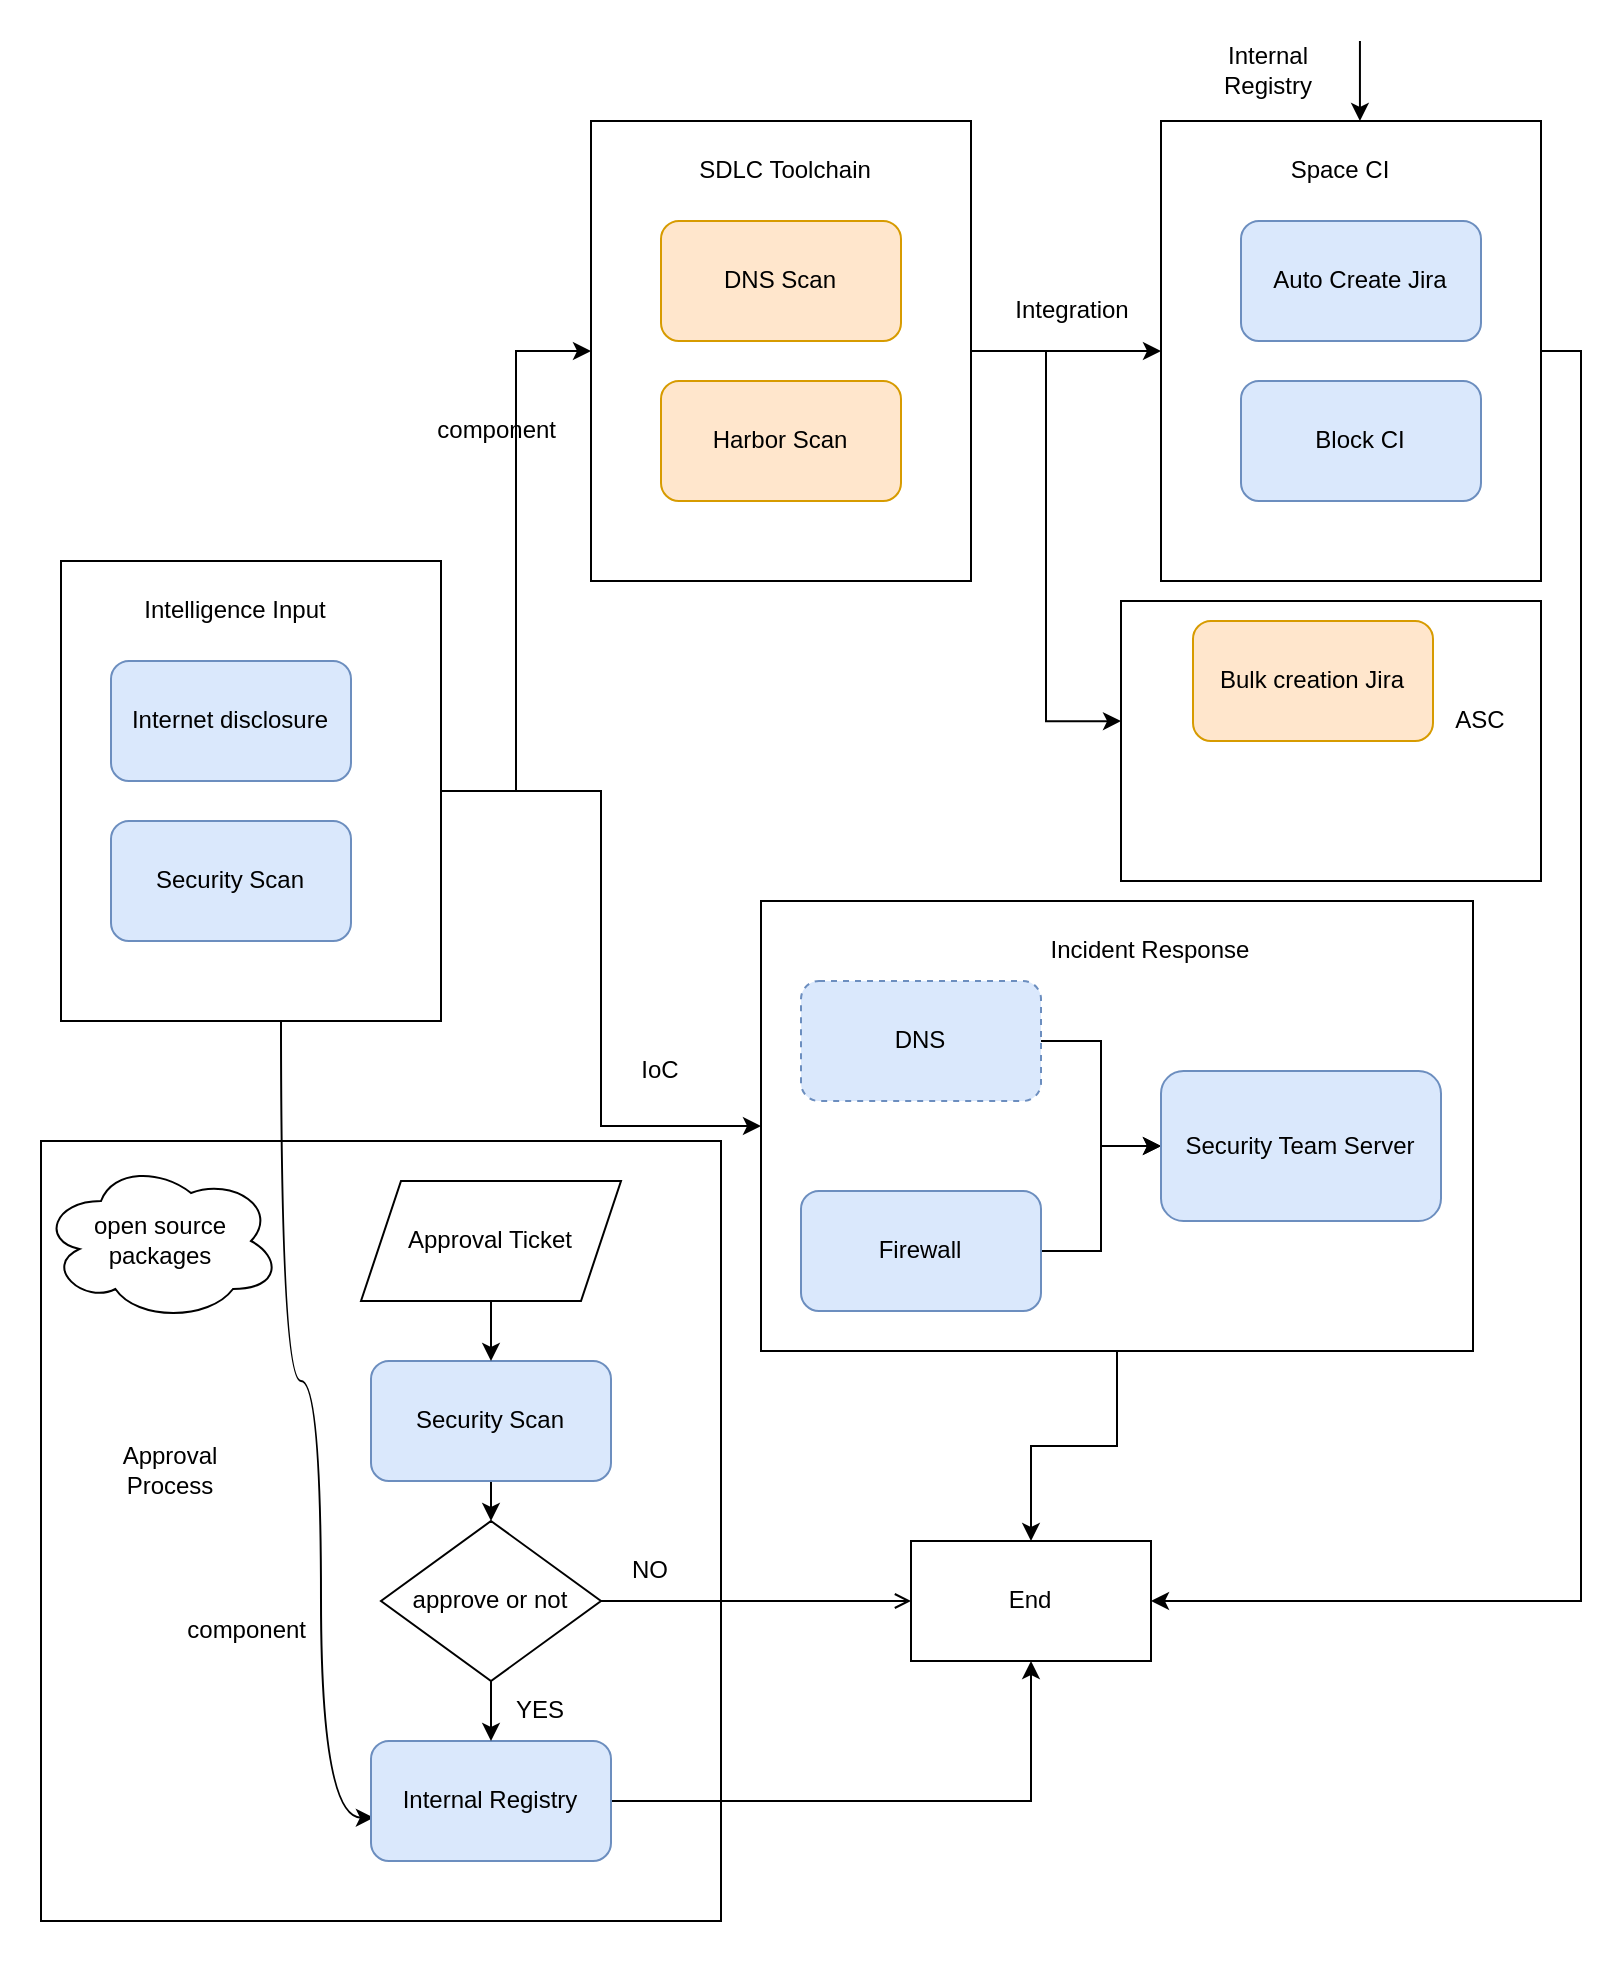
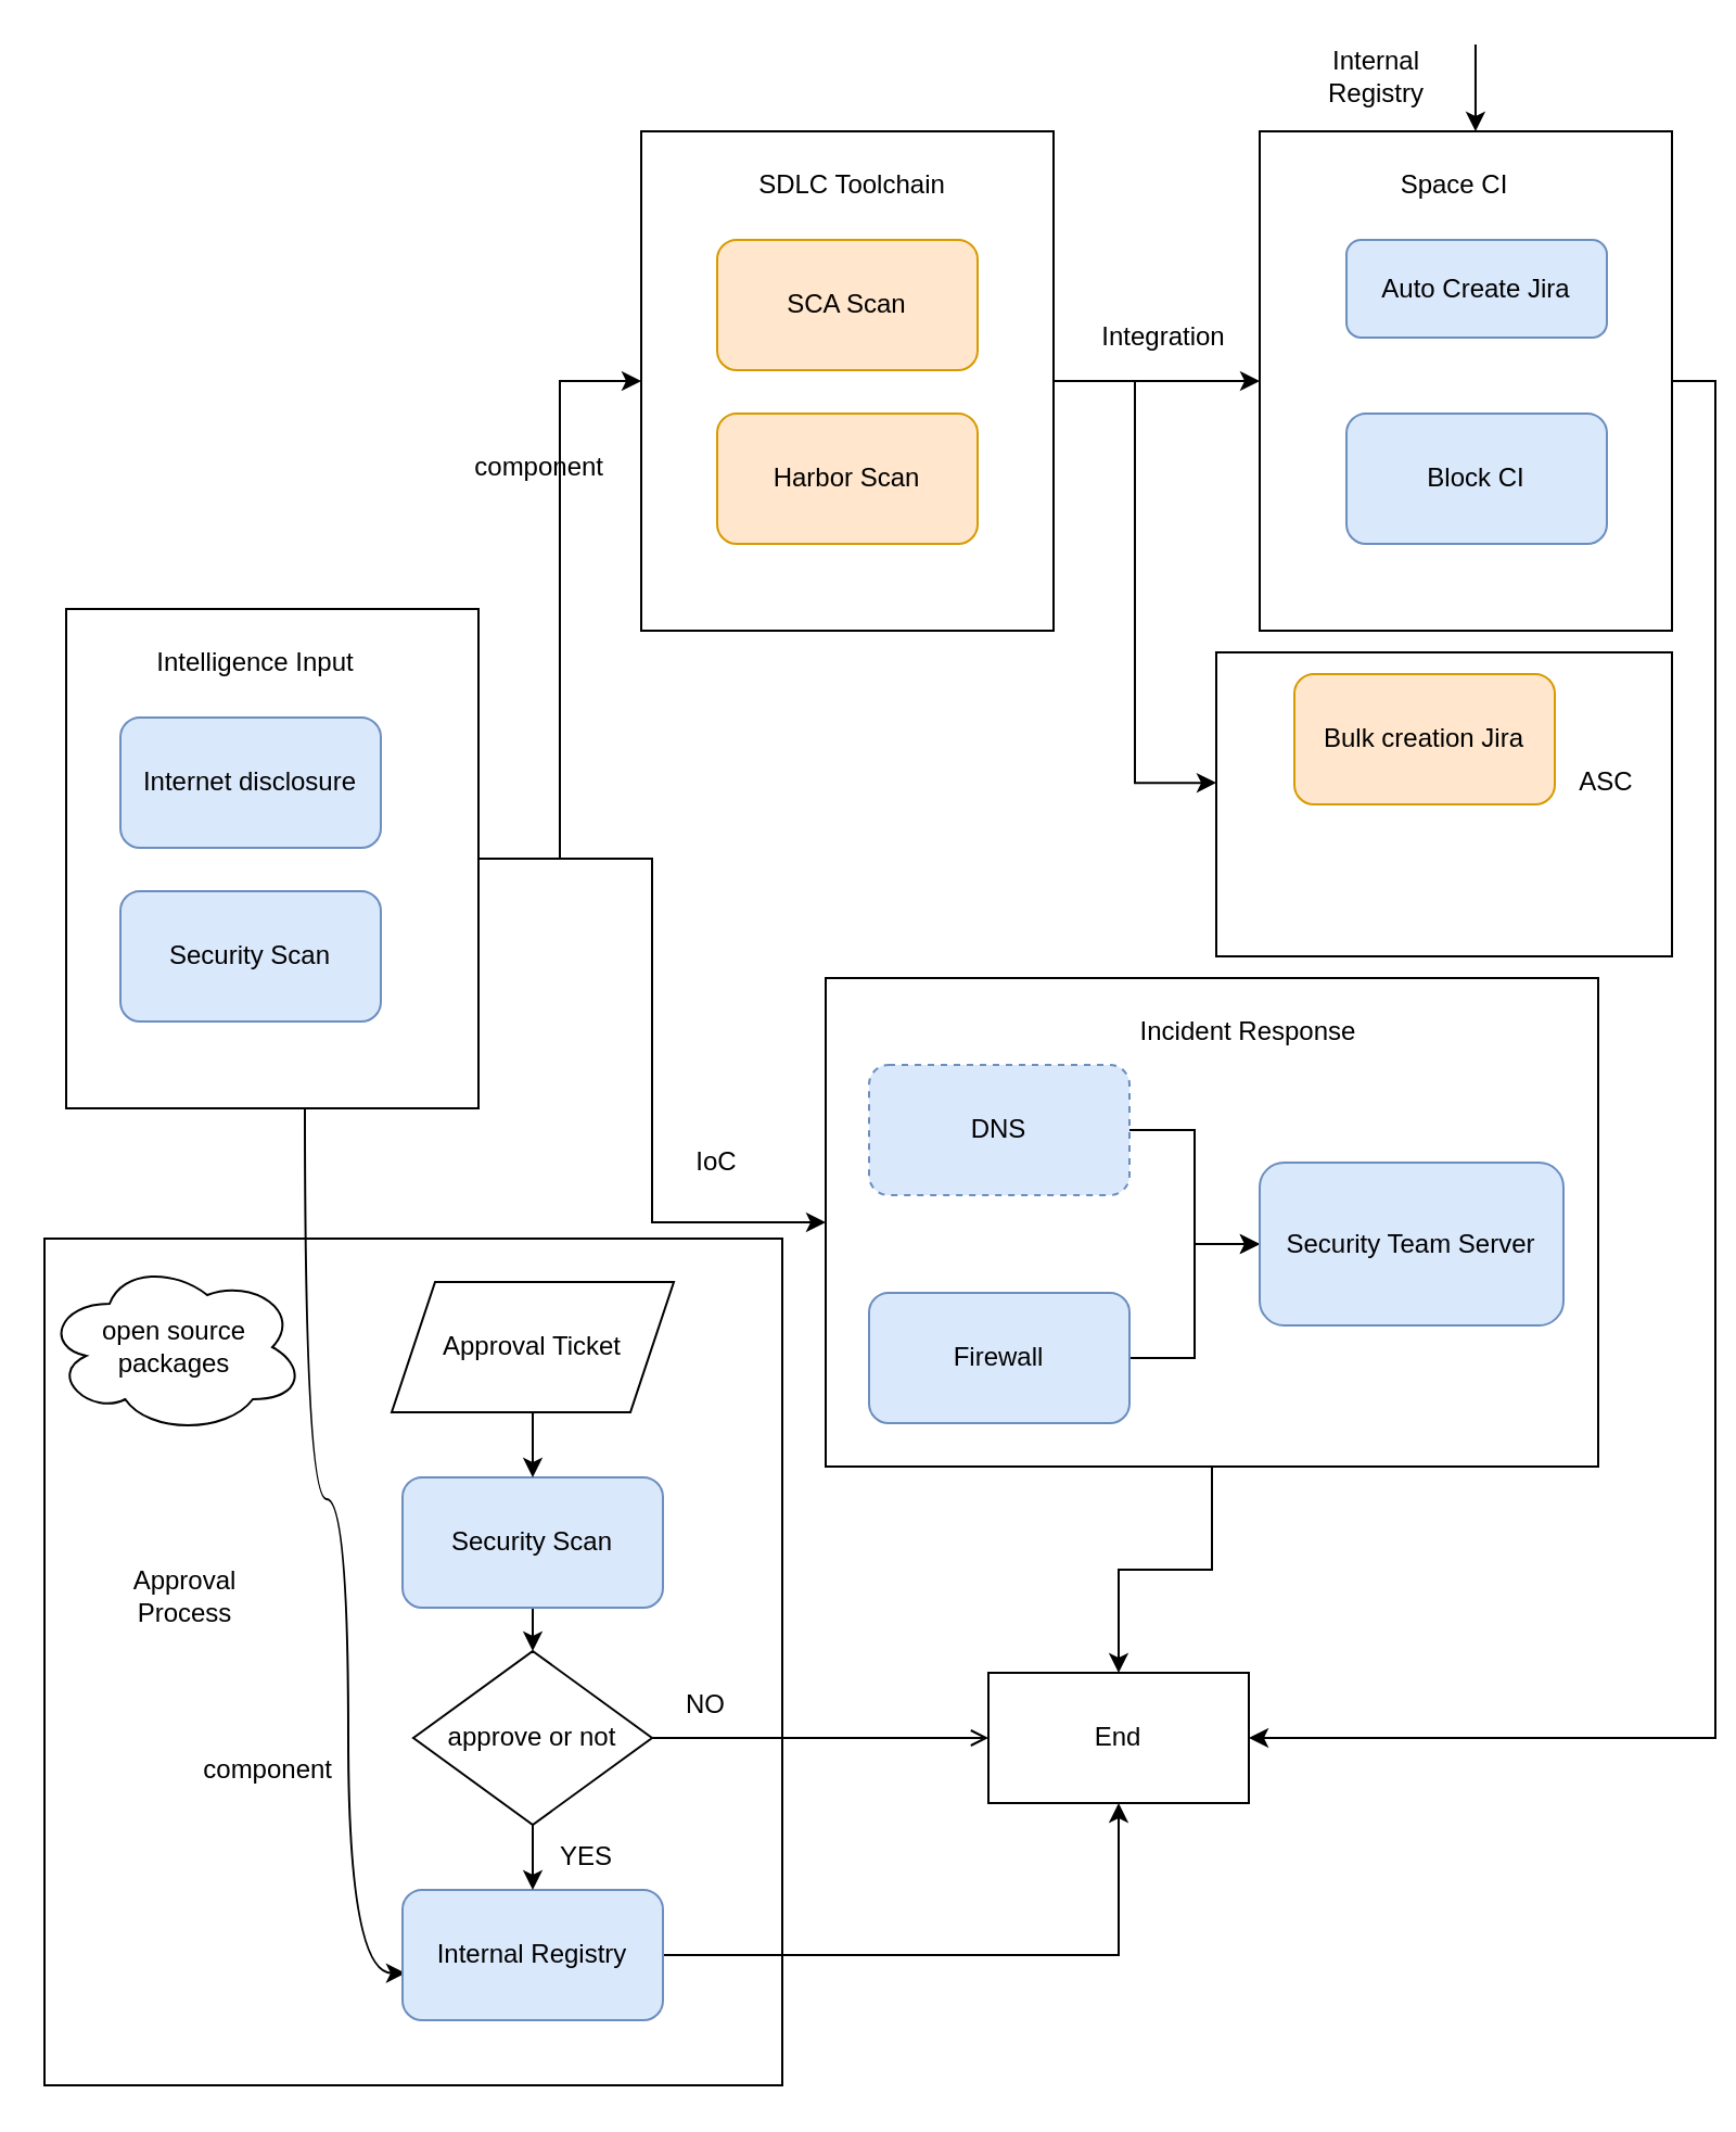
  <mxCell id="0" />
  <mxCell id="1" parent="0" />
  <mxCell id="2" value="" style="rounded=0;whiteSpace=wrap;html=1;" vertex="1" parent="1"><mxGeometry x="560" y="300" width="210" height="140" as="geometry" /></mxCell>
  <mxCell id="3" value="" style="rounded=0;whiteSpace=wrap;html=1;" parent="1" vertex="1"><mxGeometry x="20" y="570" width="340" height="390" as="geometry" /></mxCell>
  <mxCell id="4" style="edgeStyle=orthogonalEdgeStyle;rounded=0;orthogonalLoop=1;jettySize=auto;html=1;entryX=0.5;entryY=0;entryDx=0;entryDy=0;" parent="1" source="5" target="44" edge="1"><mxGeometry relative="1" as="geometry" /></mxCell>
  <mxCell id="5" value="" style="rounded=0;whiteSpace=wrap;html=1;" parent="1" vertex="1"><mxGeometry x="380" y="450" width="356" height="225" as="geometry" /></mxCell>
  <mxCell id="6" style="edgeStyle=orthogonalEdgeStyle;rounded=0;orthogonalLoop=1;jettySize=auto;html=1;exitX=1;exitY=0.5;exitDx=0;exitDy=0;entryX=0;entryY=0.5;entryDx=0;entryDy=0;" parent="1" source="9" target="12" edge="1"><mxGeometry relative="1" as="geometry" /></mxCell>
  <mxCell id="7" style="edgeStyle=orthogonalEdgeStyle;rounded=0;orthogonalLoop=1;jettySize=auto;html=1;exitX=1;exitY=0.5;exitDx=0;exitDy=0;entryX=0;entryY=0.5;entryDx=0;entryDy=0;" parent="1" source="9" target="5" edge="1"><mxGeometry relative="1" as="geometry" /></mxCell>
  <mxCell id="8" style="edgeStyle=orthogonalEdgeStyle;rounded=0;orthogonalLoop=1;jettySize=auto;html=1;entryX=0.012;entryY=0.639;entryDx=0;entryDy=0;entryPerimeter=0;curved=1;" parent="1" source="9" target="24" edge="1"><mxGeometry relative="1" as="geometry"><Array as="points"><mxPoint x="140" y="690" /><mxPoint x="160" y="690" /><mxPoint x="160" y="908" /></Array></mxGeometry></mxCell>
  <mxCell id="9" value="" style="rounded=0;whiteSpace=wrap;html=1;" parent="1" vertex="1"><mxGeometry x="30" y="280" width="190" height="230" as="geometry" /></mxCell>
  <mxCell id="10" style="edgeStyle=orthogonalEdgeStyle;rounded=0;orthogonalLoop=1;jettySize=auto;html=1;exitX=1;exitY=0.5;exitDx=0;exitDy=0;" parent="1" source="12" target="14" edge="1"><mxGeometry relative="1" as="geometry" /></mxCell>
  <mxCell id="11" style="edgeStyle=orthogonalEdgeStyle;rounded=0;orthogonalLoop=1;jettySize=auto;html=1;entryX=0;entryY=0.429;entryDx=0;entryDy=0;entryPerimeter=0;" edge="1" parent="1" source="12" target="2"><mxGeometry relative="1" as="geometry" /></mxCell>
  <mxCell id="12" value="" style="rounded=0;whiteSpace=wrap;html=1;" parent="1" vertex="1"><mxGeometry x="295" width="190" height="230" as="geometry" y="60" /></mxCell>
  <mxCell id="13" style="edgeStyle=orthogonalEdgeStyle;rounded=0;orthogonalLoop=1;jettySize=auto;html=1;exitX=1;exitY=0.5;exitDx=0;exitDy=0;entryX=1;entryY=0.5;entryDx=0;entryDy=0;" parent="1" source="14" target="44" edge="1"><mxGeometry relative="1" as="geometry" /></mxCell>
  <mxCell id="14" value="" style="rounded=0;whiteSpace=wrap;html=1;" parent="1" vertex="1"><mxGeometry x="580" width="190" height="230" as="geometry" y="60" /></mxCell>
  <mxCell id="15" value="Internet disclosure" style="rounded=1;whiteSpace=wrap;html=1;fillColor=#dae8fc;strokeColor=#6c8ebf;" parent="1" vertex="1"><mxGeometry x="55" y="330" width="120" height="60" as="geometry" /></mxCell>
  <mxCell id="16" value="Security Scan" style="rounded=1;whiteSpace=wrap;html=1;fillColor=#dae8fc;strokeColor=#6c8ebf;" parent="1" vertex="1"><mxGeometry x="55" y="410" width="120" height="60" as="geometry" /></mxCell>
  <mxCell id="17" value="Intelligence Input" style="text;html=1;strokeColor=none;fillColor=none;align=center;verticalAlign=middle;whiteSpace=wrap;rounded=0;" parent="1" vertex="1"><mxGeometry x="55" y="285" width="125" height="40" as="geometry" /></mxCell>
  <mxCell id="18" style="edgeStyle=orthogonalEdgeStyle;rounded=0;orthogonalLoop=1;jettySize=auto;html=1;exitX=1;exitY=0.5;exitDx=0;exitDy=0;entryX=0;entryY=0.5;entryDx=0;entryDy=0;" parent="1" source="19" target="22" edge="1"><mxGeometry relative="1" as="geometry" /></mxCell>
  <mxCell id="19" value="DNS" style="rounded=1;whiteSpace=wrap;html=1;fillColor=#dae8fc;strokeColor=#6c8ebf;dashed=1;" parent="1" vertex="1"><mxGeometry x="400" y="490" width="120" height="60" as="geometry" /></mxCell>
  <mxCell id="20" style="edgeStyle=orthogonalEdgeStyle;rounded=0;orthogonalLoop=1;jettySize=auto;html=1;exitX=1;exitY=0.5;exitDx=0;exitDy=0;entryX=0;entryY=0.5;entryDx=0;entryDy=0;" parent="1" source="21" target="22" edge="1"><mxGeometry relative="1" as="geometry" /></mxCell>
  <mxCell id="21" value="Firewall" style="rounded=1;whiteSpace=wrap;html=1;fillColor=#dae8fc;strokeColor=#6c8ebf;" parent="1" vertex="1"><mxGeometry x="400" y="595" width="120" height="60" as="geometry" /></mxCell>
  <mxCell id="22" value="Security Team Server" style="rounded=1;whiteSpace=wrap;html=1;fillColor=#dae8fc;strokeColor=#6c8ebf;" parent="1" vertex="1"><mxGeometry x="580" y="535" width="140" height="75" as="geometry" /></mxCell>
  <mxCell id="23" style="edgeStyle=orthogonalEdgeStyle;rounded=0;orthogonalLoop=1;jettySize=auto;html=1;exitX=1;exitY=0.5;exitDx=0;exitDy=0;" parent="1" source="24" target="44" edge="1"><mxGeometry relative="1" as="geometry" /></mxCell>
  <mxCell id="24" value="Internal Registry" style="rounded=1;whiteSpace=wrap;html=1;fillColor=#dae8fc;strokeColor=#6c8ebf;" parent="1" vertex="1"><mxGeometry x="185" y="870" width="120" height="60" as="geometry" /></mxCell>
  <mxCell id="25" value="open source packages" style="ellipse;shape=cloud;whiteSpace=wrap;html=1;" parent="1" vertex="1"><mxGeometry x="20" y="580" width="120" height="80" as="geometry" /></mxCell>
  <mxCell id="26" style="edgeStyle=orthogonalEdgeStyle;rounded=0;orthogonalLoop=1;jettySize=auto;html=1;exitX=0.5;exitY=1;exitDx=0;exitDy=0;entryX=0.5;entryY=0;entryDx=0;entryDy=0;" parent="1" source="27" target="32" edge="1"><mxGeometry relative="1" as="geometry" /></mxCell>
  <mxCell id="27" value="Security Scan" style="rounded=1;whiteSpace=wrap;html=1;fillColor=#dae8fc;strokeColor=#6c8ebf;" parent="1" vertex="1"><mxGeometry x="185" y="680" width="120" height="60" as="geometry" /></mxCell>
  <mxCell id="28" value="" style="edgeStyle=orthogonalEdgeStyle;rounded=0;orthogonalLoop=1;jettySize=auto;html=1;" parent="1" source="29" target="27" edge="1"><mxGeometry relative="1" as="geometry" /></mxCell>
  <mxCell id="29" value="Approval Ticket" style="shape=parallelogram;perimeter=parallelogramPerimeter;whiteSpace=wrap;html=1;fixedSize=1;" parent="1" vertex="1"><mxGeometry x="180" y="590" width="130" height="60" as="geometry" /></mxCell>
  <mxCell id="30" style="edgeStyle=orthogonalEdgeStyle;rounded=0;orthogonalLoop=1;jettySize=auto;html=1;exitX=0.5;exitY=1;exitDx=0;exitDy=0;entryX=0.5;entryY=0;entryDx=0;entryDy=0;" parent="1" source="32" target="24" edge="1"><mxGeometry relative="1" as="geometry" /></mxCell>
  <mxCell id="31" style="edgeStyle=orthogonalEdgeStyle;rounded=0;orthogonalLoop=1;jettySize=auto;html=1;exitX=1;exitY=0.5;exitDx=0;exitDy=0;entryX=0;entryY=0.5;entryDx=0;entryDy=0;endArrow=open;" parent="1" source="32" target="44" edge="1"><mxGeometry relative="1" as="geometry" /></mxCell>
  <mxCell id="32" value="approve or not" style="rhombus;whiteSpace=wrap;html=1;" parent="1" vertex="1"><mxGeometry x="190" y="760" width="110" height="80" as="geometry" /></mxCell>
  <mxCell id="33" value="YES" style="text;html=1;strokeColor=none;fillColor=none;align=center;verticalAlign=middle;whiteSpace=wrap;rounded=0;" parent="1" vertex="1"><mxGeometry x="240" y="840" width="60" height="30" as="geometry" /></mxCell>
- <mxCell id="34" value="Auto Create Jira" style="rounded=1;whiteSpace=wrap;html=1;fillColor=#dae8fc;strokeColor=#6c8ebf;" parent="1" vertex="1"><mxGeometry x="620" y="110" width="120" height="60" as="geometry" /></mxCell>
+ <mxCell id="34" value="Auto Create Jira" style="rounded=1;whiteSpace=wrap;html=1;fillColor=#dae8fc;strokeColor=#6c8ebf;" parent="1" vertex="1"><mxGeometry x="620" y="110" width="120" height="45" as="geometry" /></mxCell>
  <mxCell id="35" value="Block CI" style="rounded=1;whiteSpace=wrap;html=1;fillColor=#dae8fc;strokeColor=#6c8ebf;" parent="1" vertex="1"><mxGeometry x="620" y="190" width="120" height="60" as="geometry" /></mxCell>
  <mxCell id="36" value="Space CI" style="text;html=1;strokeColor=none;fillColor=none;align=center;verticalAlign=middle;whiteSpace=wrap;rounded=0;" parent="1" vertex="1"><mxGeometry x="640" y="70" width="60" height="30" as="geometry" /></mxCell>
- <mxCell id="37" value="DNS Scan" style="rounded=1;whiteSpace=wrap;html=1;fillColor=#ffe6cc;strokeColor=#d79b00;" parent="1" vertex="1"><mxGeometry x="330" y="110" width="120" height="60" as="geometry" /></mxCell>
+ <mxCell id="37" value="SCA Scan" style="rounded=1;whiteSpace=wrap;html=1;fillColor=#ffe6cc;strokeColor=#d79b00;" parent="1" vertex="1"><mxGeometry x="330" y="110" width="120" height="60" as="geometry" /></mxCell>
  <mxCell id="38" value="Harbor Scan" style="rounded=1;whiteSpace=wrap;html=1;fillColor=#ffe6cc;strokeColor=#d79b00;" parent="1" vertex="1"><mxGeometry x="330" y="190" width="120" height="60" as="geometry" /></mxCell>
  <mxCell id="39" value="SDLC Toolchain" style="text;html=1;strokeColor=none;fillColor=none;align=center;verticalAlign=middle;whiteSpace=wrap;rounded=0;" parent="1" vertex="1"><mxGeometry x="330" y="65" width="125" height="40" as="geometry" /></mxCell>
  <mxCell id="40" value="component&amp;nbsp;" style="text;html=1;strokeColor=none;fillColor=none;align=center;verticalAlign=middle;whiteSpace=wrap;rounded=0;" parent="1" vertex="1"><mxGeometry x="220" y="200" width="60" height="30" as="geometry" /></mxCell>
  <mxCell id="41" value="Integration" style="text;html=1;strokeColor=none;fillColor=none;align=center;verticalAlign=middle;whiteSpace=wrap;rounded=0;" parent="1" vertex="1"><mxGeometry x="506" y="140" width="60" height="30" as="geometry" /></mxCell>
  <mxCell id="42" value="Incident Response" style="text;html=1;strokeColor=none;fillColor=none;align=center;verticalAlign=middle;whiteSpace=wrap;rounded=0;" parent="1" vertex="1"><mxGeometry x="520" y="460" width="110" height="30" as="geometry" /></mxCell>
  <mxCell id="43" value="IoC" style="text;html=1;strokeColor=none;fillColor=none;align=center;verticalAlign=middle;whiteSpace=wrap;rounded=0;" parent="1" vertex="1"><mxGeometry x="300" y="520" width="60" height="30" as="geometry" /></mxCell>
  <mxCell id="44" value="End" style="rounded=0;whiteSpace=wrap;html=1;" parent="1" vertex="1"><mxGeometry x="455" y="770" width="120" height="60" as="geometry" /></mxCell>
  <mxCell id="45" value="NO" style="text;html=1;strokeColor=none;fillColor=none;align=center;verticalAlign=middle;whiteSpace=wrap;rounded=0;" parent="1" vertex="1"><mxGeometry x="295" y="770" width="60" height="30" as="geometry" /></mxCell>
  <mxCell id="46" value="component&amp;nbsp;" style="text;html=1;strokeColor=none;fillColor=none;align=center;verticalAlign=middle;whiteSpace=wrap;rounded=0;" parent="1" vertex="1"><mxGeometry x="95" y="800" width="60" height="30" as="geometry" /></mxCell>
  <mxCell id="47" value="" style="endArrow=classic;html=1;rounded=0;" parent="1" edge="1"><mxGeometry width="50" height="50" relative="1" as="geometry"><mxPoint x="679.47" y="20" as="sourcePoint" /><mxPoint x="679.47" as="targetPoint" y="60" /></mxGeometry></mxCell>
  <mxCell id="48" value="Internal Registry" style="text;html=1;strokeColor=none;fillColor=none;align=center;verticalAlign=middle;whiteSpace=wrap;rounded=0;" parent="1" vertex="1"><mxGeometry x="604" y="20" width="60" height="30" as="geometry" /></mxCell>
  <mxCell id="49" value="Approval Process" style="text;html=1;strokeColor=none;fillColor=none;align=center;verticalAlign=middle;whiteSpace=wrap;rounded=0;" parent="1" vertex="1"><mxGeometry x="55" y="720" width="60" height="30" as="geometry" /></mxCell>
  <mxCell id="50" value="Bulk creation Jira" style="rounded=1;whiteSpace=wrap;html=1;fillColor=#ffe6cc;strokeColor=#d79b00;" vertex="1" parent="1"><mxGeometry x="596" y="310" width="120" height="60" as="geometry" /></mxCell>
  <mxCell id="51" value="ASC" style="text;html=1;strokeColor=none;fillColor=none;align=center;verticalAlign=middle;whiteSpace=wrap;rounded=0;" vertex="1" parent="1"><mxGeometry x="710" y="345" width="60" height="30" as="geometry" /></mxCell>
